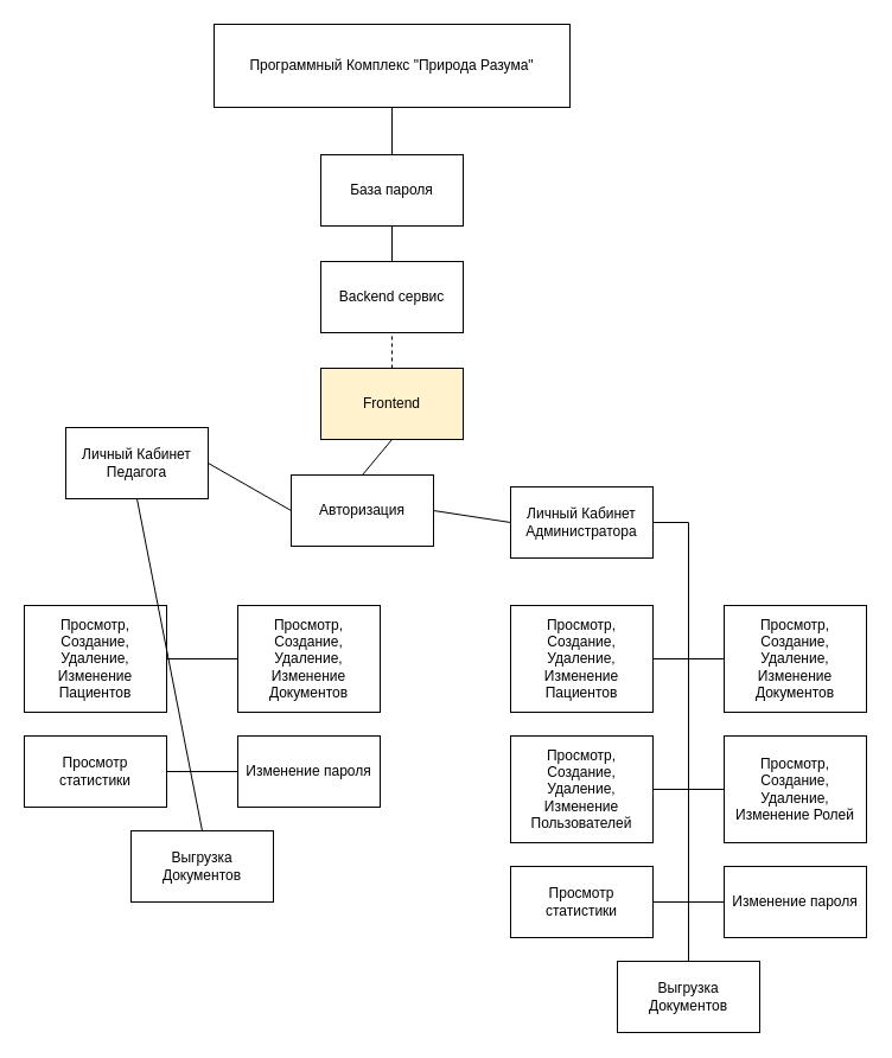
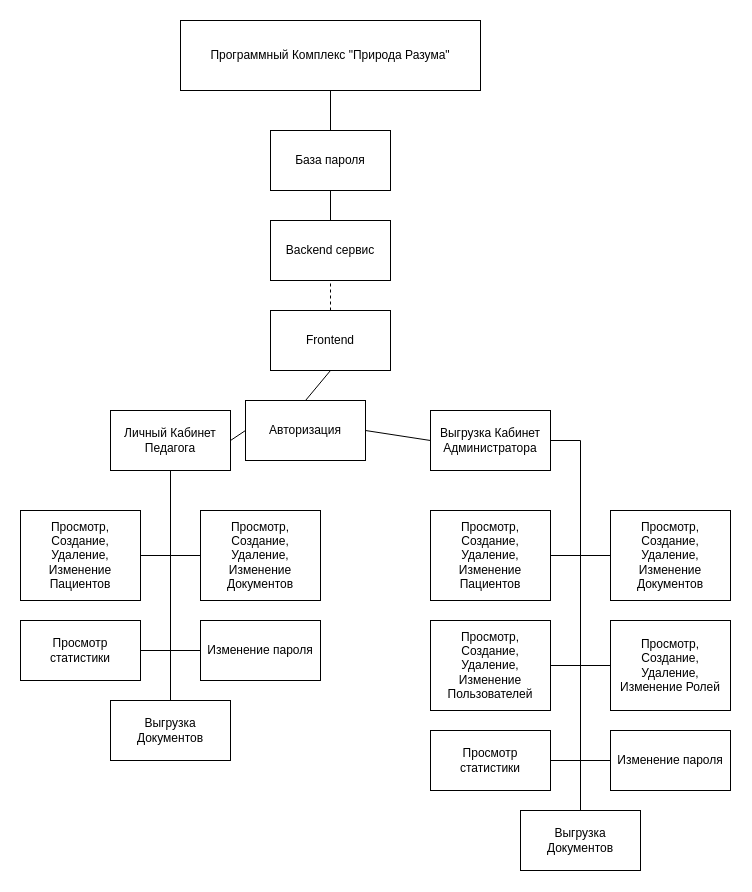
  <mxCell id="0" />
  <mxCell id="1" parent="0" />
  <mxCell id="2" value="Программный Комплекс &quot;Природа Разума&quot;" style="rounded=0;whiteSpace=wrap;html=1;" vertex="1" parent="1"><mxGeometry x="180" y="20" width="300" height="70" as="geometry" /></mxCell>
  <mxCell id="3" value="База пароля" style="rounded=0;whiteSpace=wrap;html=1;" vertex="1" parent="1"><mxGeometry x="270" y="130" width="120" height="60" as="geometry" /></mxCell>
  <mxCell id="4" value="" style="endArrow=none;html=1;rounded=0;entryX=0.5;entryY=1;entryDx=0;entryDy=0;exitX=0.5;exitY=0;exitDx=0;exitDy=0;" edge="1" parent="1" source="3" target="2"><mxGeometry width="50" height="50" relative="1" as="geometry"><mxPoint x="70" y="170" as="sourcePoint" /><mxPoint x="120" y="120" as="targetPoint" /></mxGeometry></mxCell>
  <mxCell id="5" value="" style="endArrow=none;html=1;rounded=0;entryX=0.5;entryY=1;entryDx=0;entryDy=0;exitX=0.5;exitY=0;exitDx=0;exitDy=0;" edge="1" parent="1" target="3" source="22"><mxGeometry width="50" height="50" relative="1" as="geometry"><mxPoint x="330" y="150" as="sourcePoint" /><mxPoint x="250" y="110" as="targetPoint" /></mxGeometry></mxCell>
  <mxCell id="6" value="Просмотр, Создание, Удаление, Изменение Документов" style="rounded=0;whiteSpace=wrap;html=1;" vertex="1" parent="1"><mxGeometry x="610" y="510" width="120" height="90" as="geometry" /></mxCell>
  <mxCell id="7" value="Просмотр, Создание, Удаление, Изменение Ролей" style="rounded=0;whiteSpace=wrap;html=1;" vertex="1" parent="1"><mxGeometry x="610" y="620" width="120" height="90" as="geometry" /></mxCell>
  <mxCell id="8" value="Просмотр, Создание, Удаление, Изменение Пользователей" style="rounded=0;whiteSpace=wrap;html=1;" vertex="1" parent="1"><mxGeometry x="430" y="620" width="120" height="90" as="geometry" /></mxCell>
  <mxCell id="9" value="Просмотр, Создание, Удаление, Изменение Пациентов" style="rounded=0;whiteSpace=wrap;html=1;" vertex="1" parent="1"><mxGeometry x="430" y="510" width="120" height="90" as="geometry" /></mxCell>
  <mxCell id="10" value="" style="endArrow=none;html=1;rounded=0;exitX=1;exitY=0.5;exitDx=0;exitDy=0;" edge="1" parent="1" source="8" target="7"><mxGeometry width="50" height="50" relative="1" as="geometry"><mxPoint x="-213" y="280" as="sourcePoint" /><mxPoint x="-163" y="230" as="targetPoint" /></mxGeometry></mxCell>
  <mxCell id="11" value="" style="endArrow=none;html=1;rounded=0;entryX=0;entryY=0.5;entryDx=0;entryDy=0;exitX=1;exitY=0.5;exitDx=0;exitDy=0;" edge="1" parent="1" source="9" target="6"><mxGeometry width="50" height="50" relative="1" as="geometry"><mxPoint x="-133" y="220" as="sourcePoint" /><mxPoint x="-83" y="170" as="targetPoint" /></mxGeometry></mxCell>
  <mxCell id="12" value="" style="endArrow=none;html=1;rounded=0;entryX=0.5;entryY=1;entryDx=0;entryDy=0;exitX=0.5;exitY=0;exitDx=0;exitDy=0;dashed=1;" edge="1" parent="1" source="13" target="22"><mxGeometry width="50" height="50" relative="1" as="geometry"><mxPoint x="330" y="300" as="sourcePoint" /><mxPoint x="330" y="260" as="targetPoint" /></mxGeometry></mxCell>
- <mxCell id="13" value="Frontend" style="rounded=0;whiteSpace=wrap;html=1;fillColor=#fff2cc;" vertex="1" parent="1"><mxGeometry x="270" y="310" width="120" height="60" as="geometry" /></mxCell>
+ <mxCell id="13" value="Frontend" style="rounded=0;whiteSpace=wrap;html=1;" vertex="1" parent="1"><mxGeometry x="270" y="310" width="120" height="60" as="geometry" /></mxCell>
  <mxCell id="14" value="" style="endArrow=none;html=1;rounded=0;entryX=0.5;entryY=1;entryDx=0;entryDy=0;exitX=0.5;exitY=0;exitDx=0;exitDy=0;" edge="1" parent="1" target="13" source="15"><mxGeometry width="50" height="50" relative="1" as="geometry"><mxPoint x="330" y="390" as="sourcePoint" /><mxPoint x="320" y="380" as="targetPoint" /></mxGeometry></mxCell>
  <mxCell id="15" value="Авторизация" style="rounded=0;whiteSpace=wrap;html=1;" vertex="1" parent="1"><mxGeometry x="245" y="400" width="120" height="60" as="geometry" /></mxCell>
- <mxCell id="16" value="Личный Кабинет Педагога" style="rounded=0;whiteSpace=wrap;html=1;" vertex="1" parent="1"><mxGeometry x="55" y="360" width="120" height="60" as="geometry" /></mxCell>
+ <mxCell id="16" value="Личный Кабинет Педагога" style="rounded=0;whiteSpace=wrap;html=1;" vertex="1" parent="1"><mxGeometry x="110" y="410" width="120" height="60" as="geometry" /></mxCell>
  <mxCell id="17" value="" style="endArrow=none;html=1;rounded=0;entryX=1;entryY=0.5;entryDx=0;entryDy=0;exitX=0;exitY=0.5;exitDx=0;exitDy=0;" edge="1" parent="1" source="19" target="15"><mxGeometry width="50" height="50" relative="1" as="geometry"><mxPoint x="520" y="440" as="sourcePoint" /><mxPoint x="335" y="510" as="targetPoint" /></mxGeometry></mxCell>
  <mxCell id="18" value="" style="endArrow=none;html=1;rounded=0;exitX=1;exitY=0.5;exitDx=0;exitDy=0;" edge="1" parent="1"><mxGeometry width="50" height="50" relative="1" as="geometry"><mxPoint x="550" y="440" as="sourcePoint" /><mxPoint x="580" y="440" as="targetPoint" /></mxGeometry></mxCell>
- <mxCell id="19" value="Личный Кабинет Администратора" style="rounded=0;whiteSpace=wrap;html=1;" vertex="1" parent="1"><mxGeometry x="430" y="410" width="120" height="60" as="geometry" /></mxCell>
+ <mxCell id="19" value="Выгрузка Кабинет Администратора" style="rounded=0;whiteSpace=wrap;html=1;" vertex="1" parent="1"><mxGeometry x="430" y="410" width="120" height="60" as="geometry" /></mxCell>
  <mxCell id="20" value="" style="endArrow=none;html=1;rounded=0;entryX=0.5;entryY=0;entryDx=0;entryDy=0;" edge="1" parent="1" target="26"><mxGeometry width="50" height="50" relative="1" as="geometry"><mxPoint x="580" y="440" as="sourcePoint" /><mxPoint x="580" y="770" as="targetPoint" /></mxGeometry></mxCell>
  <mxCell id="21" value="" style="endArrow=none;html=1;rounded=0;entryX=0;entryY=0.5;entryDx=0;entryDy=0;exitX=1;exitY=0.5;exitDx=0;exitDy=0;" edge="1" parent="1" source="16" target="15"><mxGeometry width="50" height="50" relative="1" as="geometry"><mxPoint x="440" y="450" as="sourcePoint" /><mxPoint x="400" y="450" as="targetPoint" /></mxGeometry></mxCell>
  <mxCell id="22" value="Backend сервис" style="rounded=0;whiteSpace=wrap;html=1;" vertex="1" parent="1"><mxGeometry x="270" y="220" width="120" height="60" as="geometry" /></mxCell>
  <mxCell id="23" value="Просмотр статистики" style="rounded=0;whiteSpace=wrap;html=1;" vertex="1" parent="1"><mxGeometry x="430" y="730" width="120" height="60" as="geometry" /></mxCell>
  <mxCell id="24" value="" style="endArrow=none;html=1;rounded=0;exitX=1;exitY=0.5;exitDx=0;exitDy=0;entryX=0;entryY=0.5;entryDx=0;entryDy=0;" edge="1" parent="1" source="23" target="25"><mxGeometry width="50" height="50" relative="1" as="geometry"><mxPoint x="560" y="860" as="sourcePoint" /><mxPoint x="580" y="760" as="targetPoint" /></mxGeometry></mxCell>
  <mxCell id="25" value="Изменение пароля" style="rounded=0;whiteSpace=wrap;html=1;" vertex="1" parent="1"><mxGeometry x="610" y="730" width="120" height="60" as="geometry" /></mxCell>
  <mxCell id="26" value="Выгрузка Документов" style="rounded=0;whiteSpace=wrap;html=1;" vertex="1" parent="1"><mxGeometry x="520" y="810" width="120" height="60" as="geometry" /></mxCell>
  <mxCell id="27" value="Просмотр статистики" style="rounded=0;whiteSpace=wrap;html=1;" vertex="1" parent="1"><mxGeometry x="20" y="620" width="120" height="60" as="geometry" /></mxCell>
  <mxCell id="28" value="Просмотр, Создание, Удаление, Изменение Пациентов" style="rounded=0;whiteSpace=wrap;html=1;" vertex="1" parent="1"><mxGeometry x="20" y="510" width="120" height="90" as="geometry" /></mxCell>
  <mxCell id="29" value="Просмотр, Создание, Удаление, Изменение Документов" style="rounded=0;whiteSpace=wrap;html=1;" vertex="1" parent="1"><mxGeometry x="200" y="510" width="120" height="90" as="geometry" /></mxCell>
  <mxCell id="30" value="Выгрузка Документов" style="rounded=0;whiteSpace=wrap;html=1;" vertex="1" parent="1"><mxGeometry x="110" y="700" width="120" height="60" as="geometry" /></mxCell>
  <mxCell id="31" value="Изменение пароля" style="rounded=0;whiteSpace=wrap;html=1;" vertex="1" parent="1"><mxGeometry x="200" y="620" width="120" height="60" as="geometry" /></mxCell>
  <mxCell id="32" value="" style="endArrow=none;html=1;rounded=0;entryX=0.5;entryY=1;entryDx=0;entryDy=0;exitX=0.5;exitY=0;exitDx=0;exitDy=0;" edge="1" parent="1" source="30" target="16"><mxGeometry width="50" height="50" relative="1" as="geometry"><mxPoint x="160" y="640" as="sourcePoint" /><mxPoint x="210" y="590" as="targetPoint" /></mxGeometry></mxCell>
  <mxCell id="33" value="" style="endArrow=none;html=1;rounded=0;exitX=1;exitY=0.5;exitDx=0;exitDy=0;entryX=0;entryY=0.5;entryDx=0;entryDy=0;" edge="1" parent="1" source="27" target="31"><mxGeometry width="50" height="50" relative="1" as="geometry"><mxPoint x="180" y="710" as="sourcePoint" /><mxPoint x="230" y="660" as="targetPoint" /></mxGeometry></mxCell>
  <mxCell id="34" value="" style="endArrow=none;html=1;rounded=0;exitX=1;exitY=0.5;exitDx=0;exitDy=0;entryX=0;entryY=0.5;entryDx=0;entryDy=0;" edge="1" parent="1" source="28" target="29"><mxGeometry width="50" height="50" relative="1" as="geometry"><mxPoint x="120" y="620" as="sourcePoint" /><mxPoint x="170" y="570" as="targetPoint" /></mxGeometry></mxCell>
